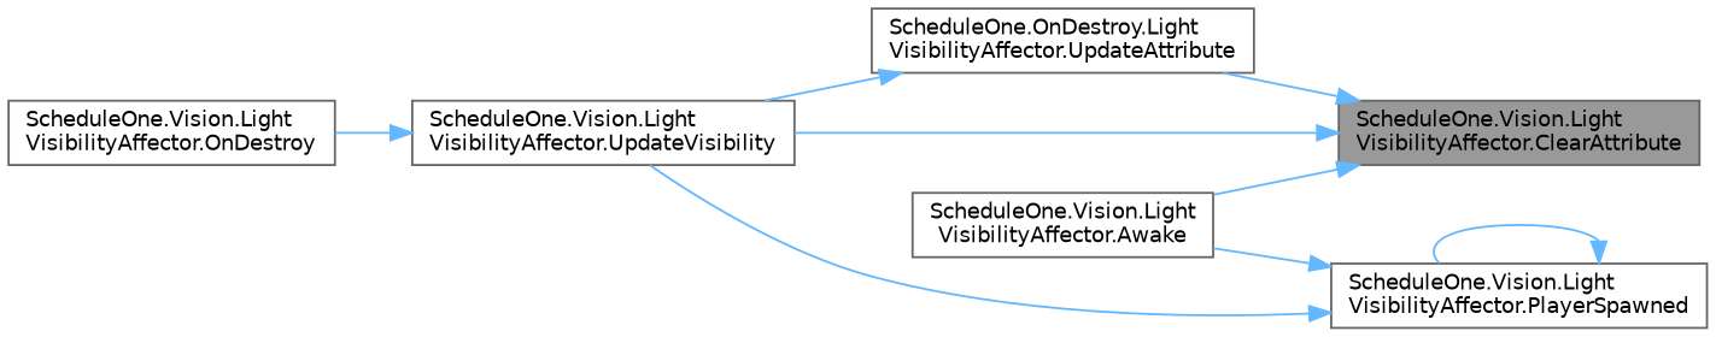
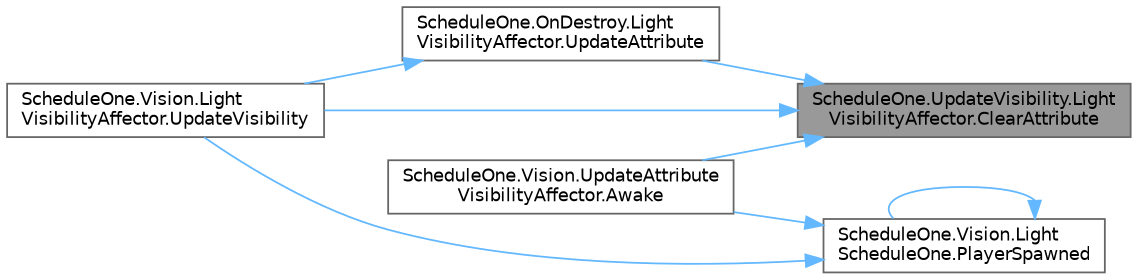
  digraph {
    rankdir=RL
    node [color=grey40 fillcolor=white fontname=Helvetica fontsize=10 shape=box style=filled]
    edge [color=steelblue1 dir=back fontname=Helvetica fontsize=10 labelfontname=Helvetica labelfontsize=10 style=solid]
-   n1 [color=gray40 fillcolor=grey60 fontcolor=black height=0.2 label="ScheduleOne.Vision.Light\lVisibilityAffector.ClearAttribute" width=0.4]
+   n1 [color=gray40 fillcolor=grey60 fontcolor=black height=0.2 label="ScheduleOne.UpdateVisibility.Light\lVisibilityAffector.ClearAttribute" width=0.4]
    n2 [height=0.2 label="ScheduleOne.OnDestroy.Light\lVisibilityAffector.UpdateAttribute" width=0.4]
    n3 [height=0.2 label="ScheduleOne.Vision.Light\lVisibilityAffector.UpdateVisibility" width=0.4]
-   n4 [height=0.2 label="ScheduleOne.Vision.Light\lVisibilityAffector.Awake" width=0.4]
-   n5 [height=0.2 label="ScheduleOne.Vision.Light\lVisibilityAffector.OnDestroy" width=0.4]
-   n6 [height=0.2 label="ScheduleOne.Vision.Light\lVisibilityAffector.PlayerSpawned" width=0.4]
+   n4 [height=0.2 label="ScheduleOne.Vision.UpdateAttribute\lVisibilityAffector.Awake" width=0.4]
+   n6 [height=0.2 label="ScheduleOne.Vision.Light\lScheduleOne.PlayerSpawned" width=0.4]
    n1 -> n2
    n1 -> n3
    n1 -> n4
    n2 -> n3
-   n3 -> n5
    n6 -> n3
    n6 -> n4
    n6 -> n6
  }
